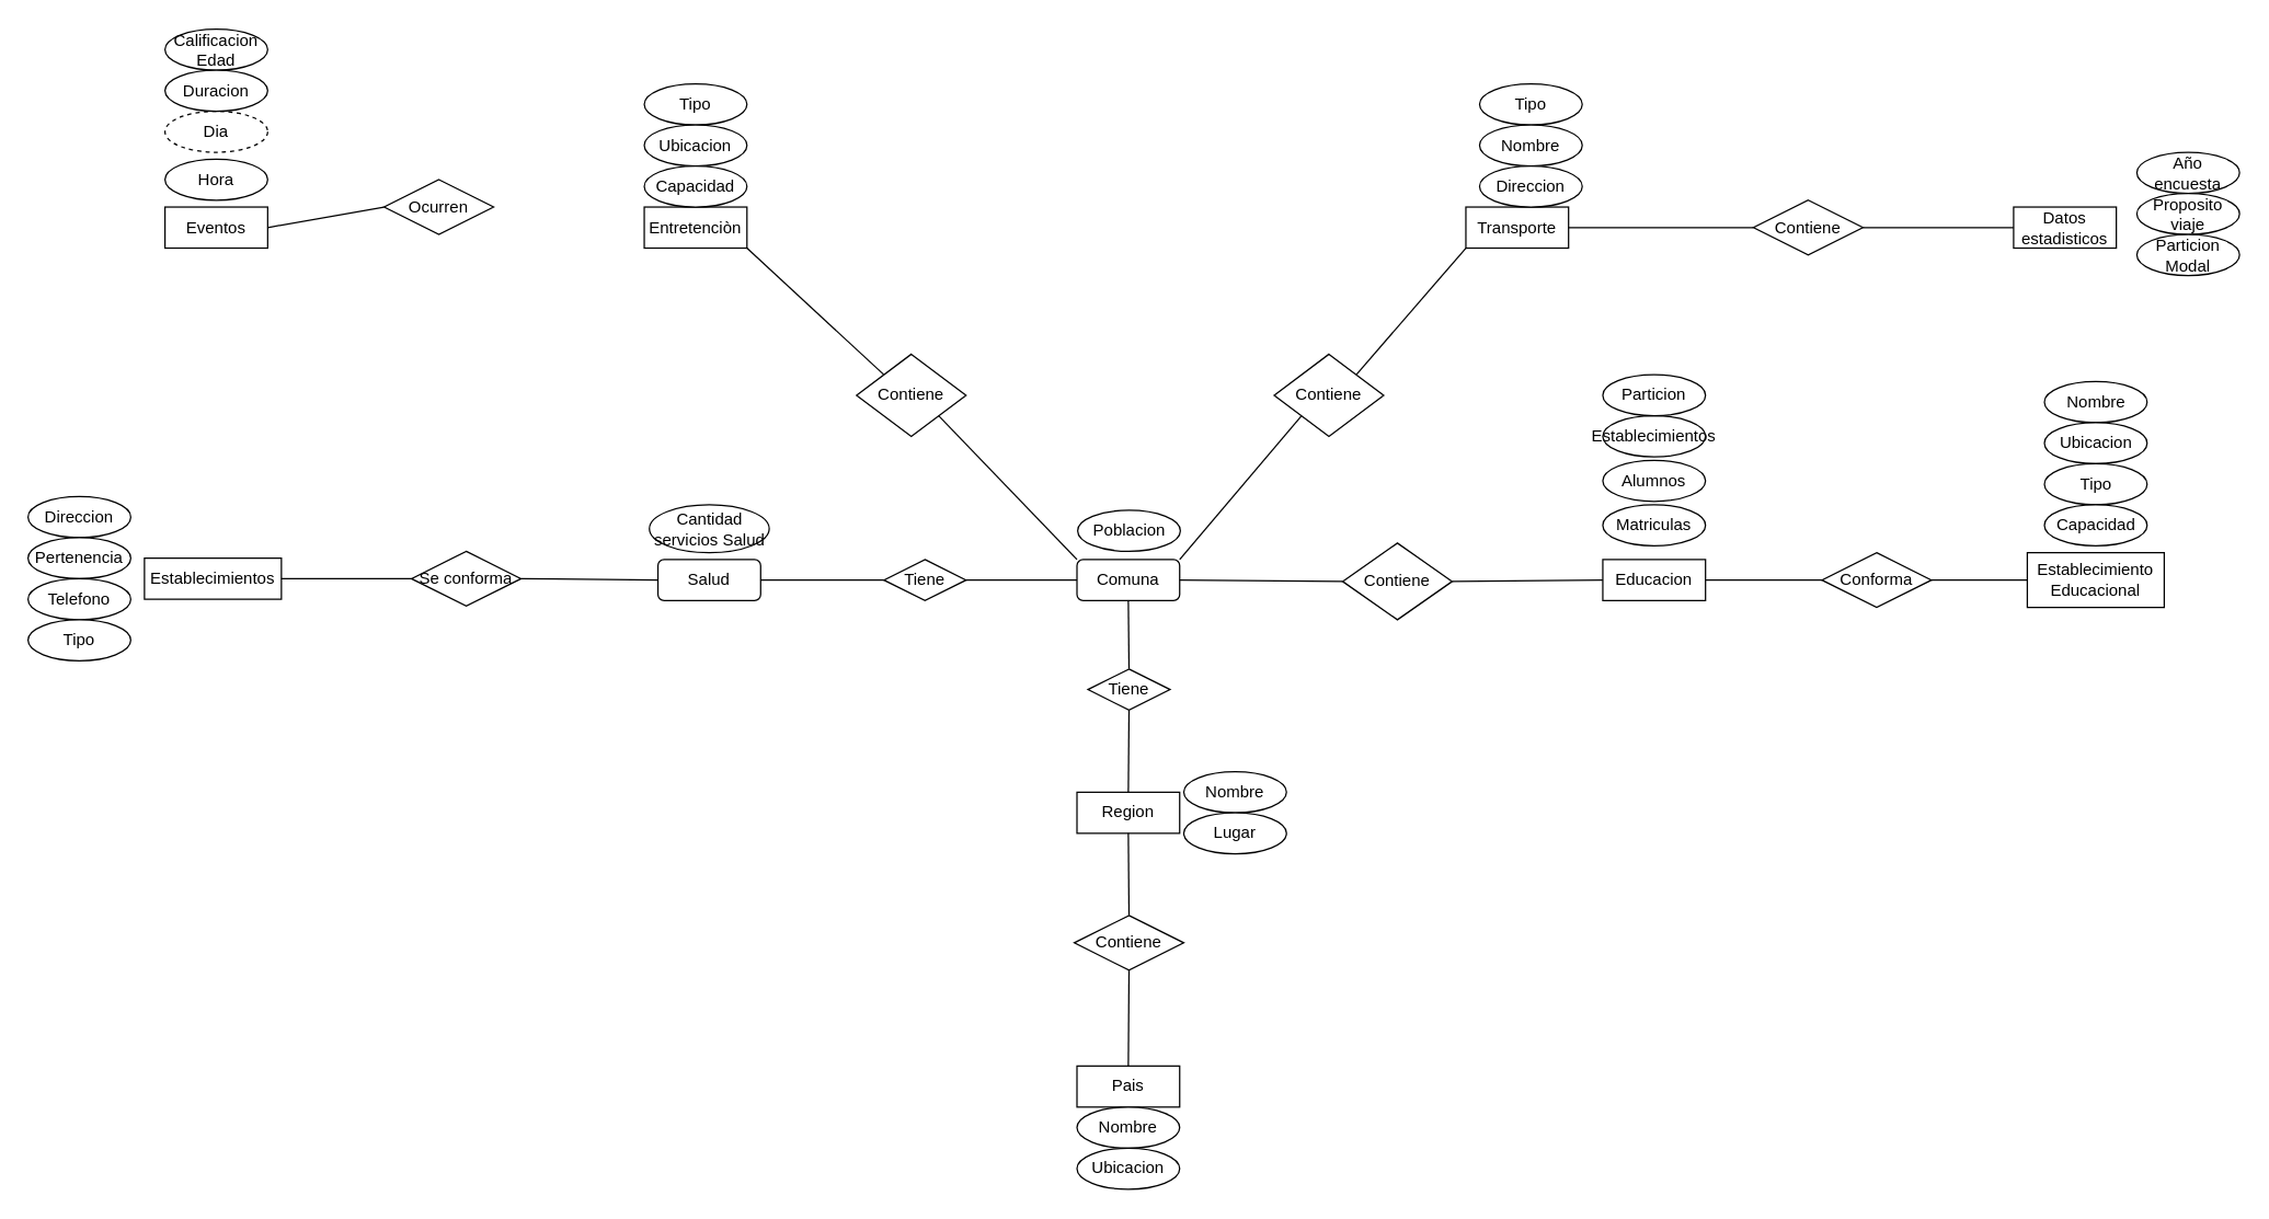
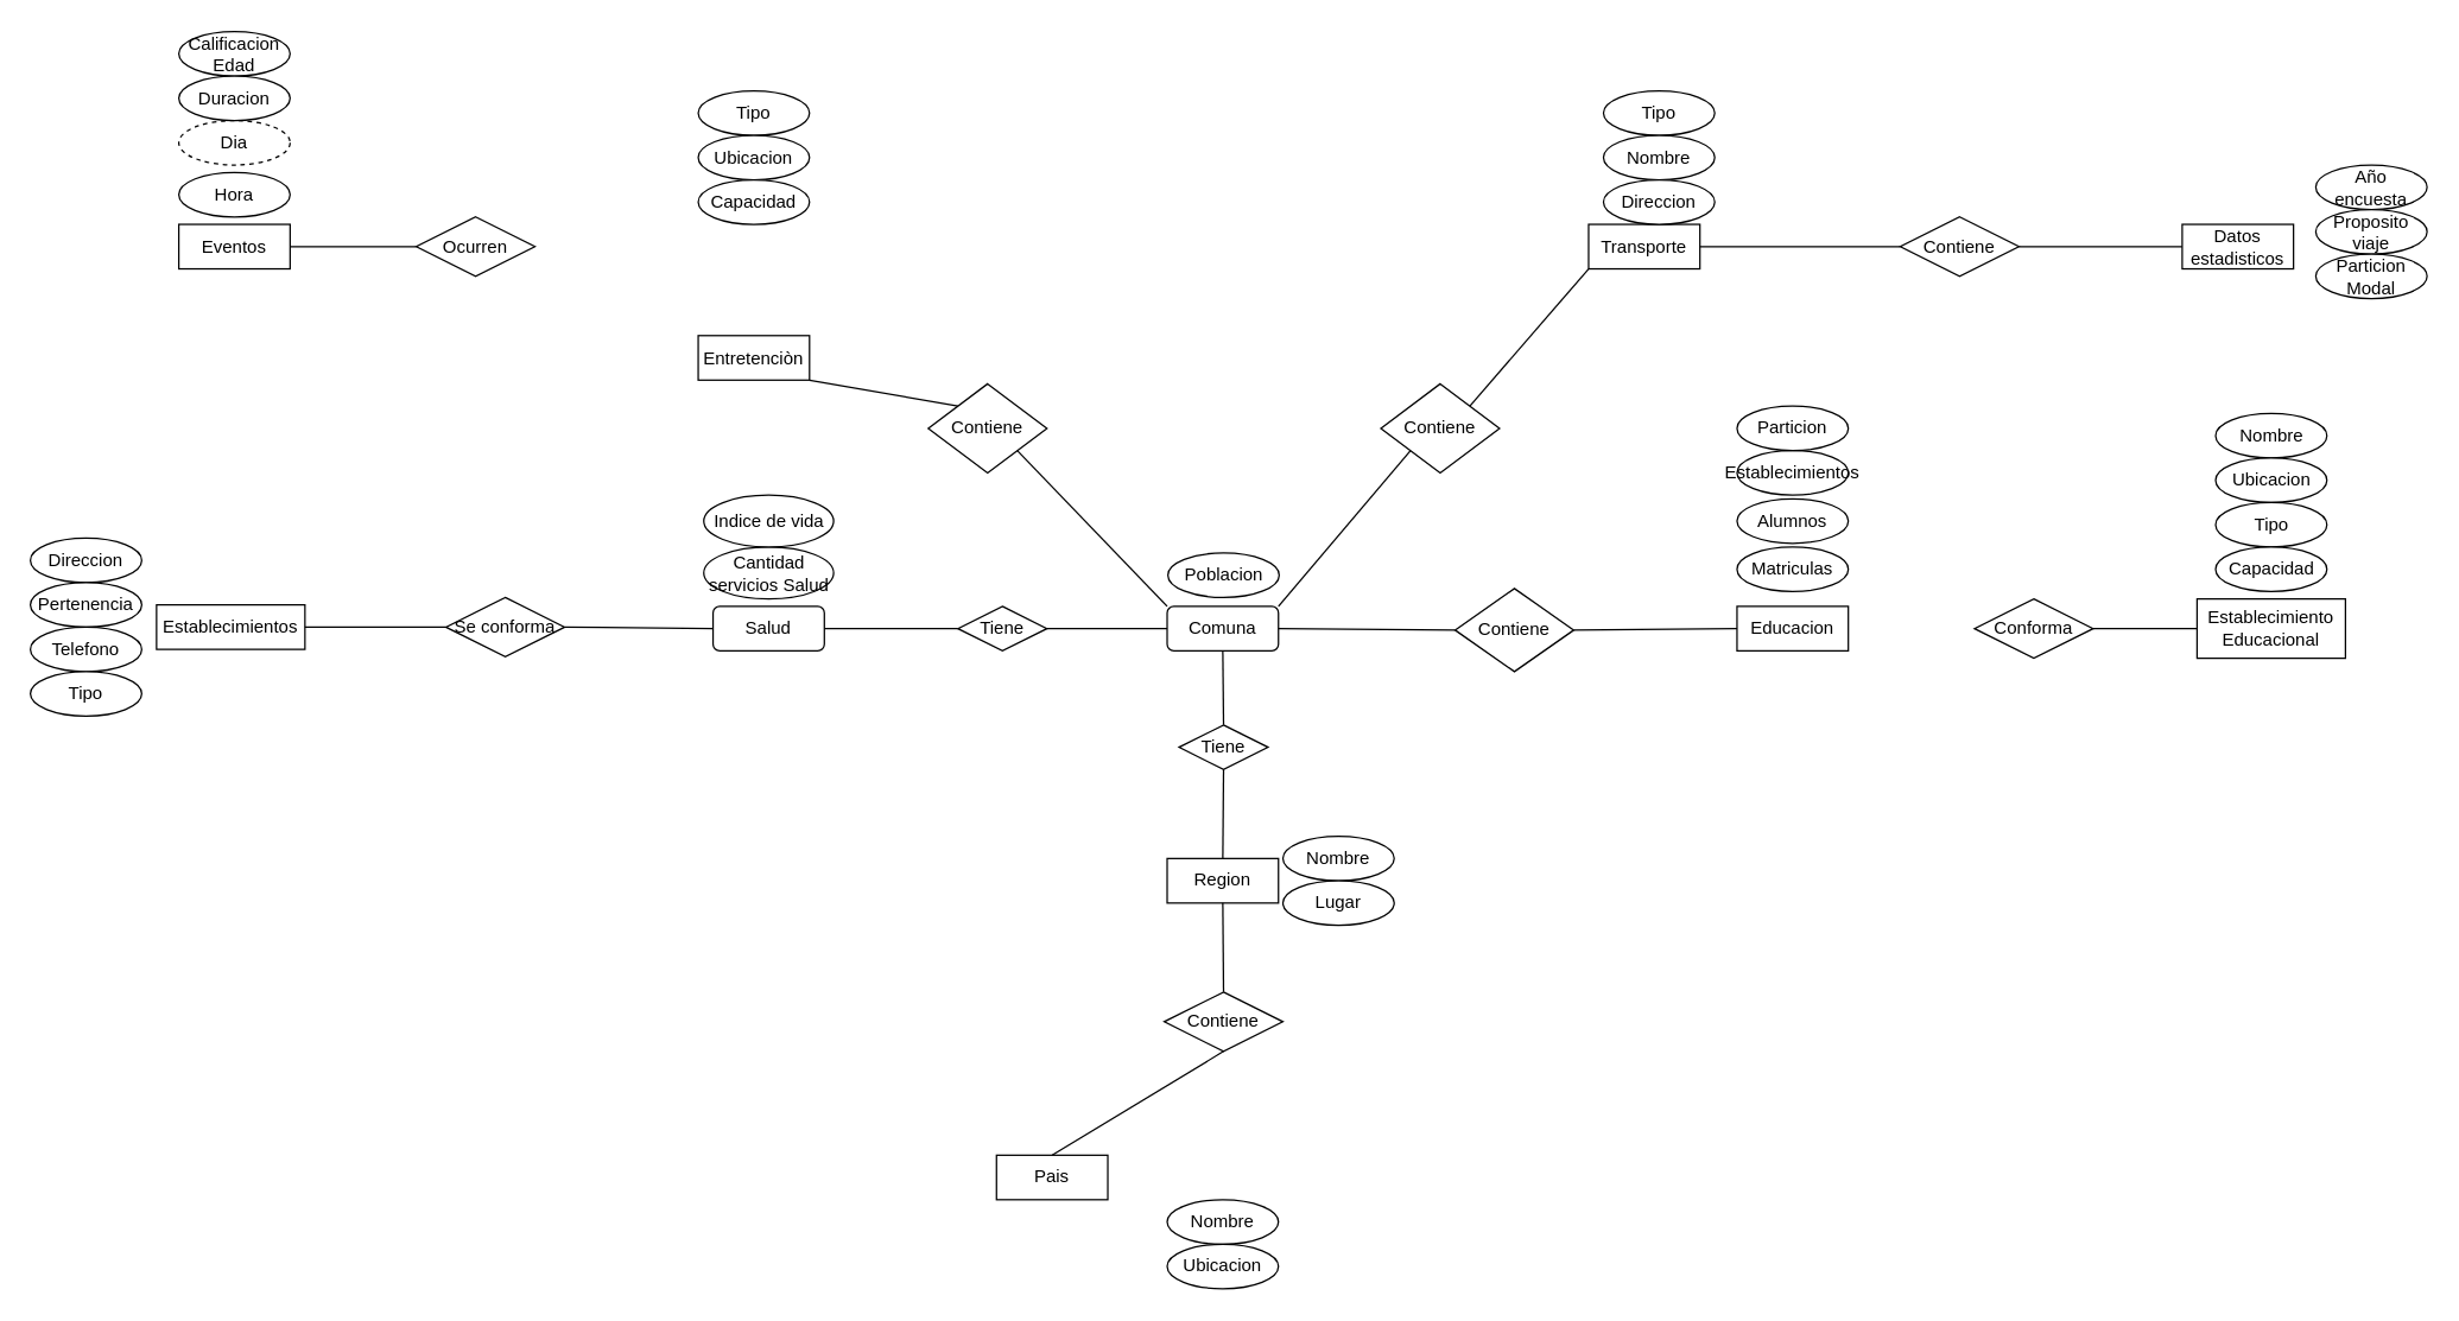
  <mxCell id="0" />
  <mxCell id="1" parent="0" />
  <mxCell id="2" value="Region" style="whiteSpace=wrap;html=1;align=center;" parent="1" vertex="1"><mxGeometry x="786" y="578" width="75" height="30" as="geometry" /></mxCell>
  <mxCell id="3" value="Comuna" style="whiteSpace=wrap;html=1;align=center;rounded=1;" parent="1" vertex="1"><mxGeometry x="786" y="408" width="75" height="30" as="geometry" /></mxCell>
- <mxCell id="4" value="Pais" style="whiteSpace=wrap;html=1;align=center;" parent="1" vertex="1"><mxGeometry x="786" y="778" width="75" height="30" as="geometry" /></mxCell>
+ <mxCell id="4" value="Pais" style="whiteSpace=wrap;html=1;align=center;" parent="1" vertex="1"><mxGeometry x="671" y="778" width="75" height="30" as="geometry" /></mxCell>
  <mxCell id="5" value="Nombre" style="ellipse;whiteSpace=wrap;html=1;align=center;" parent="1" vertex="1"><mxGeometry x="786" y="808" width="75" height="30" as="geometry" /></mxCell>
  <mxCell id="6" value="Ubicacion" style="ellipse;whiteSpace=wrap;html=1;align=center;" parent="1" vertex="1"><mxGeometry x="786" y="838" width="75" height="30" as="geometry" /></mxCell>
  <mxCell id="7" value="Nombre" style="ellipse;whiteSpace=wrap;html=1;align=center;" parent="1" vertex="1"><mxGeometry x="864" y="563" width="75" height="30" as="geometry" /></mxCell>
  <mxCell id="8" value="Tiene" style="shape=rhombus;perimeter=rhombusPerimeter;whiteSpace=wrap;html=1;align=center;" parent="1" vertex="1"><mxGeometry x="794" y="488" width="60" height="30" as="geometry" /></mxCell>
  <mxCell id="9" value="" style="endArrow=none;html=1;rounded=0;exitX=0.5;exitY=0;exitDx=0;exitDy=0;entryX=0.5;entryY=1;entryDx=0;entryDy=0;" parent="1" source="2" target="8" edge="1"><mxGeometry relative="1" as="geometry"><mxPoint x="740" y="498" as="sourcePoint" /><mxPoint x="900" y="498" as="targetPoint" /></mxGeometry></mxCell>
  <mxCell id="10" value="" style="endArrow=none;html=1;rounded=0;exitX=0.5;exitY=0;exitDx=0;exitDy=0;entryX=0.5;entryY=1;entryDx=0;entryDy=0;" parent="1" source="8" target="3" edge="1"><mxGeometry relative="1" as="geometry"><mxPoint x="834" y="588" as="sourcePoint" /><mxPoint x="834" y="538" as="targetPoint" /></mxGeometry></mxCell>
  <mxCell id="11" value="Contiene" style="shape=rhombus;perimeter=rhombusPerimeter;whiteSpace=wrap;html=1;align=center;" parent="1" vertex="1"><mxGeometry x="784" y="668" width="80" height="40" as="geometry" /></mxCell>
  <mxCell id="12" value="" style="endArrow=none;html=1;rounded=0;exitX=0.5;exitY=0;exitDx=0;exitDy=0;entryX=0.5;entryY=1;entryDx=0;entryDy=0;" parent="1" source="4" target="11" edge="1"><mxGeometry relative="1" as="geometry"><mxPoint x="740" y="498" as="sourcePoint" /><mxPoint x="900" y="498" as="targetPoint" /></mxGeometry></mxCell>
  <mxCell id="13" value="" style="endArrow=none;html=1;rounded=0;exitX=0.5;exitY=0;exitDx=0;exitDy=0;entryX=0.5;entryY=1;entryDx=0;entryDy=0;" parent="1" source="11" target="2" edge="1"><mxGeometry relative="1" as="geometry"><mxPoint x="834" y="788" as="sourcePoint" /><mxPoint x="834" y="718" as="targetPoint" /></mxGeometry></mxCell>
  <mxCell id="14" value="Lugar" style="ellipse;whiteSpace=wrap;html=1;align=center;" parent="1" vertex="1"><mxGeometry x="864" y="593" width="75" height="30" as="geometry" /></mxCell>
- <mxCell id="15" value="Entretenciòn" style="whiteSpace=wrap;html=1;align=center;" parent="1" vertex="1"><mxGeometry x="470" y="150.5" width="75" height="30" as="geometry" /></mxCell>
+ <mxCell id="15" value="Entretenciòn" style="whiteSpace=wrap;html=1;align=center;" parent="1" vertex="1"><mxGeometry x="470" y="225.5" width="75" height="30" as="geometry" /></mxCell>
  <mxCell id="16" value="Transporte" style="whiteSpace=wrap;html=1;align=center;" parent="1" vertex="1"><mxGeometry x="1070" y="150.5" width="75" height="30" as="geometry" /></mxCell>
  <mxCell id="17" value="Salud" style="whiteSpace=wrap;html=1;align=center;rounded=1;" parent="1" vertex="1"><mxGeometry x="480" y="408" width="75" height="30" as="geometry" /></mxCell>
  <mxCell id="18" value="Educacion" style="whiteSpace=wrap;html=1;align=center;" parent="1" vertex="1"><mxGeometry x="1170" y="408" width="75" height="30" as="geometry" /></mxCell>
  <mxCell id="19" value="Direccion" style="ellipse;whiteSpace=wrap;html=1;align=center;" parent="1" vertex="1"><mxGeometry x="20" y="362" width="75" height="30" as="geometry" /></mxCell>
  <mxCell id="20" value="Pertenencia" style="ellipse;whiteSpace=wrap;html=1;align=center;" parent="1" vertex="1"><mxGeometry x="20" y="392" width="75" height="30" as="geometry" /></mxCell>
  <mxCell id="21" value="Telefono" style="ellipse;whiteSpace=wrap;html=1;align=center;" parent="1" vertex="1"><mxGeometry x="20" y="422" width="75" height="30" as="geometry" /></mxCell>
  <mxCell id="22" value="Establecimientos" style="whiteSpace=wrap;html=1;align=center;" parent="1" vertex="1"><mxGeometry x="105" y="407" width="100" height="30" as="geometry" /></mxCell>
  <mxCell id="23" value="Tiene" style="shape=rhombus;perimeter=rhombusPerimeter;whiteSpace=wrap;html=1;align=center;" parent="1" vertex="1"><mxGeometry x="645" y="408" width="60" height="30" as="geometry" /></mxCell>
  <mxCell id="24" value="" style="endArrow=none;html=1;rounded=0;exitX=1;exitY=0.5;exitDx=0;exitDy=0;entryX=0;entryY=0.5;entryDx=0;entryDy=0;" parent="1" source="17" target="23" edge="1"><mxGeometry relative="1" as="geometry"><mxPoint x="740" y="198" as="sourcePoint" /><mxPoint x="900" y="198" as="targetPoint" /></mxGeometry></mxCell>
  <mxCell id="25" value="" style="endArrow=none;html=1;rounded=0;exitX=0;exitY=0.5;exitDx=0;exitDy=0;entryX=1;entryY=0.5;entryDx=0;entryDy=0;" parent="1" source="3" target="23" edge="1"><mxGeometry relative="1" as="geometry"><mxPoint x="565" y="433" as="sourcePoint" /><mxPoint x="660" y="433" as="targetPoint" /></mxGeometry></mxCell>
  <mxCell id="26" value="Tipo" style="ellipse;whiteSpace=wrap;html=1;align=center;" parent="1" vertex="1"><mxGeometry x="20" y="452" width="75" height="30" as="geometry" /></mxCell>
  <mxCell id="27" value="Tipo" style="ellipse;whiteSpace=wrap;html=1;align=center;" parent="1" vertex="1"><mxGeometry x="1080" y="60.5" width="75" height="30" as="geometry" /></mxCell>
  <mxCell id="28" value="Nombre" style="ellipse;whiteSpace=wrap;html=1;align=center;" parent="1" vertex="1"><mxGeometry x="1080" y="90.5" width="75" height="30" as="geometry" /></mxCell>
  <mxCell id="29" value="Direccion" style="ellipse;whiteSpace=wrap;html=1;align=center;" parent="1" vertex="1"><mxGeometry x="1080" y="120.5" width="75" height="30" as="geometry" /></mxCell>
  <mxCell id="30" value="Datos estadisticos" style="whiteSpace=wrap;html=1;align=center;" parent="1" vertex="1"><mxGeometry x="1470" y="150.5" width="75" height="30" as="geometry" /></mxCell>
  <mxCell id="31" value="Año encuesta" style="ellipse;whiteSpace=wrap;html=1;align=center;" parent="1" vertex="1"><mxGeometry x="1560" y="110.5" width="75" height="30" as="geometry" /></mxCell>
  <mxCell id="32" value="Poblacion" style="ellipse;whiteSpace=wrap;html=1;align=center;" parent="1" vertex="1"><mxGeometry x="786.5" y="372" width="75" height="30" as="geometry" /></mxCell>
  <mxCell id="33" value="Proposito viaje" style="ellipse;whiteSpace=wrap;html=1;align=center;" parent="1" vertex="1"><mxGeometry x="1560" y="140.5" width="75" height="30" as="geometry" /></mxCell>
  <mxCell id="34" value="Contiene" style="shape=rhombus;perimeter=rhombusPerimeter;whiteSpace=wrap;html=1;align=center;" parent="1" vertex="1"><mxGeometry x="1280" y="145.5" width="80" height="40" as="geometry" /></mxCell>
  <mxCell id="35" value="" style="endArrow=none;html=1;rounded=0;entryX=0;entryY=0.5;entryDx=0;entryDy=0;exitX=1;exitY=0.5;exitDx=0;exitDy=0;" parent="1" source="16" target="34" edge="1"><mxGeometry relative="1" as="geometry"><mxPoint x="980" y="30.5" as="sourcePoint" /><mxPoint x="1140" y="30.5" as="targetPoint" /></mxGeometry></mxCell>
  <mxCell id="36" value="" style="endArrow=none;html=1;rounded=0;entryX=0;entryY=0.5;entryDx=0;entryDy=0;exitX=1;exitY=0.5;exitDx=0;exitDy=0;" parent="1" source="34" target="30" edge="1"><mxGeometry relative="1" as="geometry"><mxPoint x="1165" y="175.5" as="sourcePoint" /><mxPoint x="1290" y="175.5" as="targetPoint" /></mxGeometry></mxCell>
  <mxCell id="37" value="Particion Modal" style="ellipse;whiteSpace=wrap;html=1;align=center;" parent="1" vertex="1"><mxGeometry x="1560" y="170.5" width="75" height="30" as="geometry" /></mxCell>
  <mxCell id="38" value="Tipo" style="ellipse;whiteSpace=wrap;html=1;align=center;" parent="1" vertex="1"><mxGeometry x="470" y="60.5" width="75" height="30" as="geometry" /></mxCell>
  <mxCell id="39" value="Ubicacion" style="ellipse;whiteSpace=wrap;html=1;align=center;" parent="1" vertex="1"><mxGeometry x="470" y="90.5" width="75" height="30" as="geometry" /></mxCell>
  <mxCell id="40" value="Capacidad" style="ellipse;whiteSpace=wrap;html=1;align=center;" parent="1" vertex="1"><mxGeometry x="470" y="120.5" width="75" height="30" as="geometry" /></mxCell>
  <mxCell id="41" value="Calificacion Edad" style="ellipse;whiteSpace=wrap;html=1;align=center;" parent="1" vertex="1"><mxGeometry x="120" y="20.5" width="75" height="30" as="geometry" /></mxCell>
  <mxCell id="42" value="Eventos" style="whiteSpace=wrap;html=1;align=center;" parent="1" vertex="1"><mxGeometry x="120" y="150.5" width="75" height="30" as="geometry" /></mxCell>
- <mxCell id="43" value="Ocurren" style="shape=rhombus;perimeter=rhombusPerimeter;whiteSpace=wrap;html=1;align=center;" parent="1" vertex="1"><mxGeometry x="280" y="130.5" width="80" height="40" as="geometry" /></mxCell>
+ <mxCell id="43" value="Ocurren" style="shape=rhombus;perimeter=rhombusPerimeter;whiteSpace=wrap;html=1;align=center;" parent="1" vertex="1"><mxGeometry x="280" y="145.5" width="80" height="40" as="geometry" /></mxCell>
  <mxCell id="44" value="" style="endArrow=none;html=1;rounded=0;exitX=1;exitY=0.5;exitDx=0;exitDy=0;entryX=0;entryY=0.5;entryDx=0;entryDy=0;" parent="1" source="42" target="43" edge="1"><mxGeometry relative="1" as="geometry"><mxPoint x="640" y="100.5" as="sourcePoint" /><mxPoint x="800" y="100.5" as="targetPoint" /></mxGeometry></mxCell>
  <mxCell id="45" value="Hora" style="ellipse;whiteSpace=wrap;html=1;align=center;" parent="1" vertex="1"><mxGeometry x="120" y="115.5" width="75" height="30" as="geometry" /></mxCell>
  <mxCell id="46" value="Dia" style="ellipse;whiteSpace=wrap;html=1;align=center;dashed=1;" parent="1" vertex="1"><mxGeometry x="120" y="80.5" width="75" height="30" as="geometry" /></mxCell>
  <mxCell id="47" value="Duracion" style="ellipse;whiteSpace=wrap;html=1;align=center;" parent="1" vertex="1"><mxGeometry x="120" y="50.5" width="75" height="30" as="geometry" /></mxCell>
  <mxCell id="48" value="Establecimiento&lt;br&gt;Educacional" style="whiteSpace=wrap;html=1;align=center;" parent="1" vertex="1"><mxGeometry x="1480" y="403" width="100" height="40" as="geometry" /></mxCell>
  <mxCell id="49" value="Nombre" style="ellipse;whiteSpace=wrap;html=1;align=center;" parent="1" vertex="1"><mxGeometry x="1492.5" y="278" width="75" height="30" as="geometry" /></mxCell>
  <mxCell id="50" value="Ubicacion" style="ellipse;whiteSpace=wrap;html=1;align=center;" parent="1" vertex="1"><mxGeometry x="1492.5" y="308" width="75" height="30" as="geometry" /></mxCell>
  <mxCell id="51" value="Tipo" style="ellipse;whiteSpace=wrap;html=1;align=center;" parent="1" vertex="1"><mxGeometry x="1492.5" y="338" width="75" height="30" as="geometry" /></mxCell>
  <mxCell id="52" value="Capacidad" style="ellipse;whiteSpace=wrap;html=1;align=center;" parent="1" vertex="1"><mxGeometry x="1492.5" y="368" width="75" height="30" as="geometry" /></mxCell>
  <mxCell id="53" value="Matriculas" style="ellipse;whiteSpace=wrap;html=1;align=center;" parent="1" vertex="1"><mxGeometry x="1170" y="368" width="75" height="30" as="geometry" /></mxCell>
  <mxCell id="54" value="Se conforma" style="shape=rhombus;perimeter=rhombusPerimeter;whiteSpace=wrap;html=1;align=center;" vertex="1" parent="1"><mxGeometry x="300" y="402" width="80" height="40" as="geometry" /></mxCell>
  <mxCell id="55" value="" style="endArrow=none;html=1;rounded=0;exitX=1;exitY=0.5;exitDx=0;exitDy=0;entryX=0;entryY=0.5;entryDx=0;entryDy=0;" edge="1" parent="1" source="22" target="54"><mxGeometry relative="1" as="geometry"><mxPoint x="250" y="408" as="sourcePoint" /><mxPoint y="408" as="targetPoint" x="410" /></mxGeometry></mxCell>
  <mxCell id="56" value="" style="endArrow=none;html=1;rounded=0;exitX=0;exitY=0.5;exitDx=0;exitDy=0;entryX=1;entryY=0.5;entryDx=0;entryDy=0;" edge="1" parent="1" source="17" target="54"><mxGeometry relative="1" as="geometry"><mxPoint x="215" y="432" as="sourcePoint" /><mxPoint x="310" y="432" as="targetPoint" /></mxGeometry></mxCell>
  <mxCell id="57" value="Cantidad servicios Salud" style="ellipse;whiteSpace=wrap;html=1;align=center;" vertex="1" parent="1"><mxGeometry x="473.75" y="368" width="87.5" height="35" as="geometry" /></mxCell>
+ <mxCell id="58" value="Indice de vida" style="ellipse;whiteSpace=wrap;html=1;align=center;" vertex="1" parent="1"><mxGeometry x="473.75" y="333" width="87.5" height="35" as="geometry" /></mxCell>
  <mxCell id="59" value="Alumnos" style="ellipse;whiteSpace=wrap;html=1;align=center;" vertex="1" parent="1"><mxGeometry x="1170" y="335.5" width="75" height="30" as="geometry" /></mxCell>
  <mxCell id="60" value="Establecimientos" style="ellipse;whiteSpace=wrap;html=1;align=center;" vertex="1" parent="1"><mxGeometry x="1170" y="303" width="75" height="30" as="geometry" /></mxCell>
  <mxCell id="61" value="Particion" style="ellipse;whiteSpace=wrap;html=1;align=center;" vertex="1" parent="1"><mxGeometry x="1170" y="273" width="75" height="30" as="geometry" /></mxCell>
  <mxCell id="62" value="Contiene" style="shape=rhombus;perimeter=rhombusPerimeter;whiteSpace=wrap;html=1;align=center;" vertex="1" parent="1"><mxGeometry x="980" y="396" width="80" height="56" as="geometry" /></mxCell>
  <mxCell id="63" value="" style="endArrow=none;html=1;rounded=0;exitX=1;exitY=0.5;exitDx=0;exitDy=0;entryX=0;entryY=0.5;entryDx=0;entryDy=0;" edge="1" parent="1" source="3" target="62"><mxGeometry relative="1" as="geometry"><mxPoint x="1140" y="398" as="sourcePoint" /><mxPoint x="1300" y="398" as="targetPoint" /></mxGeometry></mxCell>
  <mxCell id="64" value="" style="endArrow=none;html=1;rounded=0;exitX=0;exitY=0.5;exitDx=0;exitDy=0;entryX=1;entryY=0.5;entryDx=0;entryDy=0;" edge="1" parent="1" source="18" target="62"><mxGeometry relative="1" as="geometry"><mxPoint x="871" y="433" as="sourcePoint" /><mxPoint x="990" y="432" as="targetPoint" /></mxGeometry></mxCell>
  <mxCell id="65" value="Conforma" style="shape=rhombus;perimeter=rhombusPerimeter;whiteSpace=wrap;html=1;align=center;" vertex="1" parent="1"><mxGeometry x="1330" y="403" width="80" height="40" as="geometry" /></mxCell>
- <mxCell id="66" value="" style="endArrow=none;html=1;rounded=0;exitX=1;exitY=0.5;exitDx=0;exitDy=0;entryX=0;entryY=0.5;entryDx=0;entryDy=0;" edge="1" parent="1" source="18" target="65"><mxGeometry relative="1" as="geometry"><mxPoint x="1470" y="408" as="sourcePoint" /><mxPoint x="1630" y="408" as="targetPoint" /></mxGeometry></mxCell>
  <mxCell id="67" value="" style="endArrow=none;html=1;rounded=0;exitX=0;exitY=0.5;exitDx=0;exitDy=0;entryX=1;entryY=0.5;entryDx=0;entryDy=0;" edge="1" parent="1" source="48" target="65"><mxGeometry relative="1" as="geometry"><mxPoint x="1255" y="433" as="sourcePoint" /><mxPoint x="1340" y="433" as="targetPoint" /></mxGeometry></mxCell>
  <mxCell id="68" value="Contiene" style="shape=rhombus;perimeter=rhombusPerimeter;whiteSpace=wrap;html=1;align=center;" vertex="1" parent="1"><mxGeometry x="625" y="258" width="80" height="60" as="geometry" /></mxCell>
  <mxCell id="69" value="" style="endArrow=none;html=1;rounded=0;exitX=1;exitY=1;exitDx=0;exitDy=0;entryX=0;entryY=0;entryDx=0;entryDy=0;" edge="1" parent="1" source="15" target="68"><mxGeometry relative="1" as="geometry"><mxPoint x="440" y="298" as="sourcePoint" /><mxPoint x="600" y="298" as="targetPoint" /></mxGeometry></mxCell>
  <mxCell id="70" value="" style="endArrow=none;html=1;rounded=0;exitX=0;exitY=0;exitDx=0;exitDy=0;entryX=1;entryY=1;entryDx=0;entryDy=0;" edge="1" parent="1" source="3" target="68"><mxGeometry relative="1" as="geometry"><mxPoint x="555" y="191" as="sourcePoint" /><mxPoint x="665" y="253" as="targetPoint" /></mxGeometry></mxCell>
  <mxCell id="71" value="Contiene" style="shape=rhombus;perimeter=rhombusPerimeter;whiteSpace=wrap;html=1;align=center;" vertex="1" parent="1"><mxGeometry x="930" y="258" width="80" height="60" as="geometry" /></mxCell>
  <mxCell id="72" value="" style="endArrow=none;html=1;rounded=0;exitX=1;exitY=0;exitDx=0;exitDy=0;entryX=0;entryY=1;entryDx=0;entryDy=0;" edge="1" parent="1" source="3" target="71"><mxGeometry relative="1" as="geometry"><mxPoint x="796" y="418" as="sourcePoint" /><mxPoint x="690" y="303" as="targetPoint" /></mxGeometry></mxCell>
  <mxCell id="73" value="" style="endArrow=none;html=1;rounded=0;exitX=1;exitY=0;exitDx=0;exitDy=0;entryX=0;entryY=1;entryDx=0;entryDy=0;" edge="1" parent="1" source="71" target="16"><mxGeometry relative="1" as="geometry"><mxPoint x="871" y="418" as="sourcePoint" /><mxPoint x="980" y="293" as="targetPoint" /></mxGeometry></mxCell>
